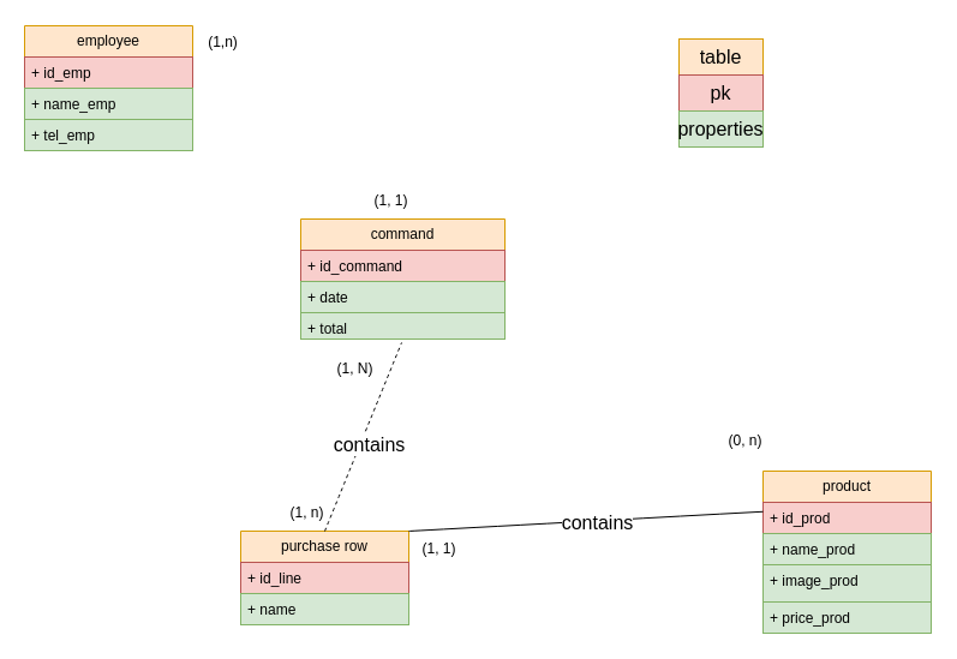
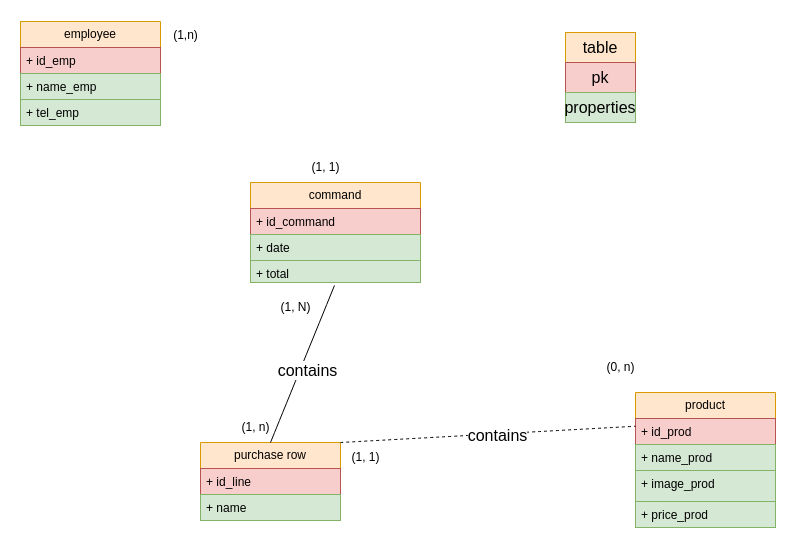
  <mxCell id="0" />
  <mxCell id="1" parent="0" />
  <mxCell id="2" value="employee" style="swimlane;fontStyle=0;childLayout=stackLayout;horizontal=1;startSize=26;fillColor=#ffe6cc;horizontalStack=0;resizeParent=1;resizeParentMax=0;resizeLast=0;collapsible=1;marginBottom=0;whiteSpace=wrap;html=1;strokeColor=#d79b00;" parent="1" vertex="1"><mxGeometry x="20" y="21" width="140" height="104" as="geometry" /></mxCell>
  <mxCell id="3" value="+ id_emp" style="text;strokeColor=#b85450;fillColor=#f8cecc;align=left;verticalAlign=top;spacingLeft=4;spacingRight=4;overflow=hidden;rotatable=0;points=[[0,0.5],[1,0.5]];portConstraint=eastwest;whiteSpace=wrap;html=1;" parent="2" vertex="1"><mxGeometry y="26" width="140" height="26" as="geometry" /></mxCell>
  <mxCell id="4" value="+ name_emp" style="text;strokeColor=#82b366;fillColor=#d5e8d4;align=left;verticalAlign=top;spacingLeft=4;spacingRight=4;overflow=hidden;rotatable=0;points=[[0,0.5],[1,0.5]];portConstraint=eastwest;whiteSpace=wrap;html=1;" parent="2" vertex="1"><mxGeometry y="52" width="140" height="26" as="geometry" /></mxCell>
  <mxCell id="5" value="+ tel_emp" style="text;strokeColor=#82b366;fillColor=#d5e8d4;align=left;verticalAlign=top;spacingLeft=4;spacingRight=4;overflow=hidden;rotatable=0;points=[[0,0.5],[1,0.5]];portConstraint=eastwest;whiteSpace=wrap;html=1;" parent="2" vertex="1"><mxGeometry y="78" width="140" height="26" as="geometry" /></mxCell>
  <mxCell id="6" value="command" style="swimlane;fontStyle=0;childLayout=stackLayout;horizontal=1;startSize=26;fillColor=#ffe6cc;horizontalStack=0;resizeParent=1;resizeParentMax=0;resizeLast=0;collapsible=1;marginBottom=0;whiteSpace=wrap;html=1;strokeColor=#d79b00;" parent="1" vertex="1"><mxGeometry x="250" y="182" width="170" height="100" as="geometry" /></mxCell>
  <mxCell id="7" value="+ id_command" style="text;strokeColor=#b85450;fillColor=#f8cecc;align=left;verticalAlign=top;spacingLeft=4;spacingRight=4;overflow=hidden;rotatable=0;points=[[0,0.5],[1,0.5]];portConstraint=eastwest;whiteSpace=wrap;html=1;" parent="6" vertex="1"><mxGeometry y="26" width="170" height="26" as="geometry" /></mxCell>
  <mxCell id="8" value="+ date" style="text;strokeColor=#82b366;fillColor=#d5e8d4;align=left;verticalAlign=top;spacingLeft=4;spacingRight=4;overflow=hidden;rotatable=0;points=[[0,0.5],[1,0.5]];portConstraint=eastwest;whiteSpace=wrap;html=1;" parent="6" vertex="1"><mxGeometry y="52" width="170" height="26" as="geometry" /></mxCell>
  <mxCell id="9" value="+ total" style="text;strokeColor=#82b366;fillColor=#d5e8d4;align=left;verticalAlign=top;spacingLeft=4;spacingRight=4;overflow=hidden;rotatable=0;points=[[0,0.5],[1,0.5]];portConstraint=eastwest;whiteSpace=wrap;html=1;" parent="6" vertex="1"><mxGeometry y="78" width="170" height="22" as="geometry" /></mxCell>
  <mxCell id="10" value="purchase row" style="swimlane;fontStyle=0;childLayout=stackLayout;horizontal=1;startSize=26;fillColor=#ffe6cc;horizontalStack=0;resizeParent=1;resizeParentMax=0;resizeLast=0;collapsible=1;marginBottom=0;whiteSpace=wrap;html=1;strokeColor=#d79b00;" parent="1" vertex="1"><mxGeometry x="200" y="442" width="140" height="78" as="geometry" /></mxCell>
  <mxCell id="11" value="+ id_line" style="text;strokeColor=#b85450;fillColor=#f8cecc;align=left;verticalAlign=top;spacingLeft=4;spacingRight=4;overflow=hidden;rotatable=0;points=[[0,0.5],[1,0.5]];portConstraint=eastwest;whiteSpace=wrap;html=1;" parent="10" vertex="1"><mxGeometry y="26" width="140" height="26" as="geometry" /></mxCell>
  <mxCell id="12" value="+ name" style="text;strokeColor=#82b366;fillColor=#d5e8d4;align=left;verticalAlign=top;spacingLeft=4;spacingRight=4;overflow=hidden;rotatable=0;points=[[0,0.5],[1,0.5]];portConstraint=eastwest;whiteSpace=wrap;html=1;" parent="10" vertex="1"><mxGeometry y="52" width="140" height="26" as="geometry" /></mxCell>
  <mxCell id="13" value="(1,n)" style="text;html=1;align=center;verticalAlign=middle;resizable=0;points=[];autosize=1;strokeColor=none;fillColor=none;" parent="1" vertex="1"><mxGeometry x="160" y="20" width="50" height="30" as="geometry" /></mxCell>
  <mxCell id="14" value="(1, N)" style="text;html=1;align=center;verticalAlign=middle;resizable=0;points=[];autosize=1;strokeColor=none;fillColor=none;" parent="1" vertex="1"><mxGeometry x="270" y="292" width="50" height="30" as="geometry" /></mxCell>
  <mxCell id="15" value="(1, 1)" style="text;html=1;align=center;verticalAlign=middle;resizable=0;points=[];autosize=1;strokeColor=none;fillColor=none;" parent="1" vertex="1"><mxGeometry x="300" y="152" width="50" height="30" as="geometry" /></mxCell>
  <mxCell id="16" value="(1, 1)" style="text;html=1;align=center;verticalAlign=middle;resizable=0;points=[];autosize=1;strokeColor=none;fillColor=none;" parent="1" vertex="1"><mxGeometry x="340" y="442" width="50" height="30" as="geometry" /></mxCell>
  <mxCell id="17" value="(1, n)" style="text;html=1;align=center;verticalAlign=middle;resizable=0;points=[];autosize=1;strokeColor=none;fillColor=none;" parent="1" vertex="1"><mxGeometry x="230" y="412" width="50" height="30" as="geometry" /></mxCell>
  <mxCell id="18" value="product" style="swimlane;fontStyle=0;childLayout=stackLayout;horizontal=1;startSize=26;fillColor=#ffe6cc;horizontalStack=0;resizeParent=1;resizeParentMax=0;resizeLast=0;collapsible=1;marginBottom=0;whiteSpace=wrap;html=1;strokeColor=#d79b00;" parent="1" vertex="1"><mxGeometry x="635" y="392" width="140" height="135" as="geometry" /></mxCell>
  <mxCell id="19" value="+ id_prod" style="text;strokeColor=#b85450;fillColor=#f8cecc;align=left;verticalAlign=top;spacingLeft=4;spacingRight=4;overflow=hidden;rotatable=0;points=[[0,0.5],[1,0.5]];portConstraint=eastwest;whiteSpace=wrap;html=1;" parent="18" vertex="1"><mxGeometry y="26" width="140" height="26" as="geometry" /></mxCell>
  <mxCell id="20" value="+ name_prod" style="text;strokeColor=#82b366;fillColor=#d5e8d4;align=left;verticalAlign=top;spacingLeft=4;spacingRight=4;overflow=hidden;rotatable=0;points=[[0,0.5],[1,0.5]];portConstraint=eastwest;whiteSpace=wrap;html=1;" parent="18" vertex="1"><mxGeometry y="52" width="140" height="26" as="geometry" /></mxCell>
  <mxCell id="21" value="+ image_prod" style="text;strokeColor=#82b366;fillColor=#d5e8d4;align=left;verticalAlign=top;spacingLeft=4;spacingRight=4;overflow=hidden;rotatable=0;points=[[0,0.5],[1,0.5]];portConstraint=eastwest;whiteSpace=wrap;html=1;" parent="18" vertex="1"><mxGeometry y="78" width="140" height="31" as="geometry" /></mxCell>
  <mxCell id="22" value="+ price_prod" style="text;strokeColor=#82b366;fillColor=#d5e8d4;align=left;verticalAlign=top;spacingLeft=4;spacingRight=4;overflow=hidden;rotatable=0;points=[[0,0.5],[1,0.5]];portConstraint=eastwest;whiteSpace=wrap;html=1;" parent="18" vertex="1"><mxGeometry y="109" width="140" height="26" as="geometry" /></mxCell>
- <mxCell id="23" value="" style="endArrow=none;html=1;rounded=0;fontSize=12;startSize=8;endSize=8;curved=1;entryX=0.494;entryY=1.136;entryDx=0;entryDy=0;entryPerimeter=0;exitX=0.5;exitY=0;exitDx=0;exitDy=0;dashed=1;" parent="1" source="10" target="9" edge="1"><mxGeometry width="50" height="50" relative="1" as="geometry"><mxPoint x="380" y="362" as="sourcePoint" /><mxPoint x="430" y="312" as="targetPoint" /></mxGeometry></mxCell>
+ <mxCell id="23" value="" style="endArrow=none;html=1;rounded=0;fontSize=12;startSize=8;endSize=8;curved=1;entryX=0.494;entryY=1.136;entryDx=0;entryDy=0;entryPerimeter=0;exitX=0.5;exitY=0;exitDx=0;exitDy=0;" parent="1" source="10" target="9" edge="1"><mxGeometry width="50" height="50" relative="1" as="geometry"><mxPoint x="380" y="362" as="sourcePoint" /><mxPoint x="430" y="312" as="targetPoint" /></mxGeometry></mxCell>
  <mxCell id="24" value="contains" style="edgeLabel;html=1;align=center;verticalAlign=middle;resizable=0;points=[];fontSize=16;" parent="23" vertex="1" connectable="0"><mxGeometry x="-0.042" y="-6" relative="1" as="geometry"><mxPoint as="offset" /></mxGeometry></mxCell>
  <mxCell id="25" value="(0, n)" style="text;html=1;align=center;verticalAlign=middle;resizable=0;points=[];autosize=1;strokeColor=none;fillColor=none;" parent="1" vertex="1"><mxGeometry x="595" y="352" width="50" height="30" as="geometry" /></mxCell>
- <mxCell id="26" value="" style="endArrow=none;html=1;rounded=0;fontSize=12;startSize=8;endSize=8;curved=1;exitX=1;exitY=0;exitDx=0;exitDy=0;entryX=0;entryY=0.25;entryDx=0;entryDy=0;" parent="1" source="10" target="18" edge="1"><mxGeometry width="50" height="50" relative="1" as="geometry"><mxPoint x="350" y="342" as="sourcePoint" /><mxPoint x="400" y="292" as="targetPoint" /></mxGeometry></mxCell>
+ <mxCell id="26" value="" style="endArrow=none;html=1;rounded=0;fontSize=12;startSize=8;endSize=8;curved=1;exitX=1;exitY=0;exitDx=0;exitDy=0;entryX=0;entryY=0.25;entryDx=0;entryDy=0;dashed=1;" parent="1" source="10" target="18" edge="1"><mxGeometry width="50" height="50" relative="1" as="geometry"><mxPoint x="350" y="342" as="sourcePoint" /><mxPoint x="400" y="292" as="targetPoint" /></mxGeometry></mxCell>
  <mxCell id="27" value="contains" style="edgeLabel;html=1;align=center;verticalAlign=middle;resizable=0;points=[];fontSize=16;" parent="26" vertex="1" connectable="0"><mxGeometry x="0.064" y="-1" relative="1" as="geometry"><mxPoint as="offset" /></mxGeometry></mxCell>
  <mxCell id="28" value="table" style="whiteSpace=wrap;html=1;fontSize=16;fillColor=#ffe6cc;strokeColor=#d79b00;" parent="1" vertex="1"><mxGeometry x="565" y="32" width="70" height="30" as="geometry" /></mxCell>
  <mxCell id="29" value="pk" style="whiteSpace=wrap;html=1;fontSize=16;fillColor=#f8cecc;strokeColor=#b85450;" parent="1" vertex="1"><mxGeometry x="565" y="62" width="70" height="30" as="geometry" /></mxCell>
  <mxCell id="30" value="properties&lt;br&gt;" style="whiteSpace=wrap;html=1;fontSize=16;fillColor=#d5e8d4;strokeColor=#82b366;" parent="1" vertex="1"><mxGeometry x="565" y="92" width="70" height="30" as="geometry" /></mxCell>
